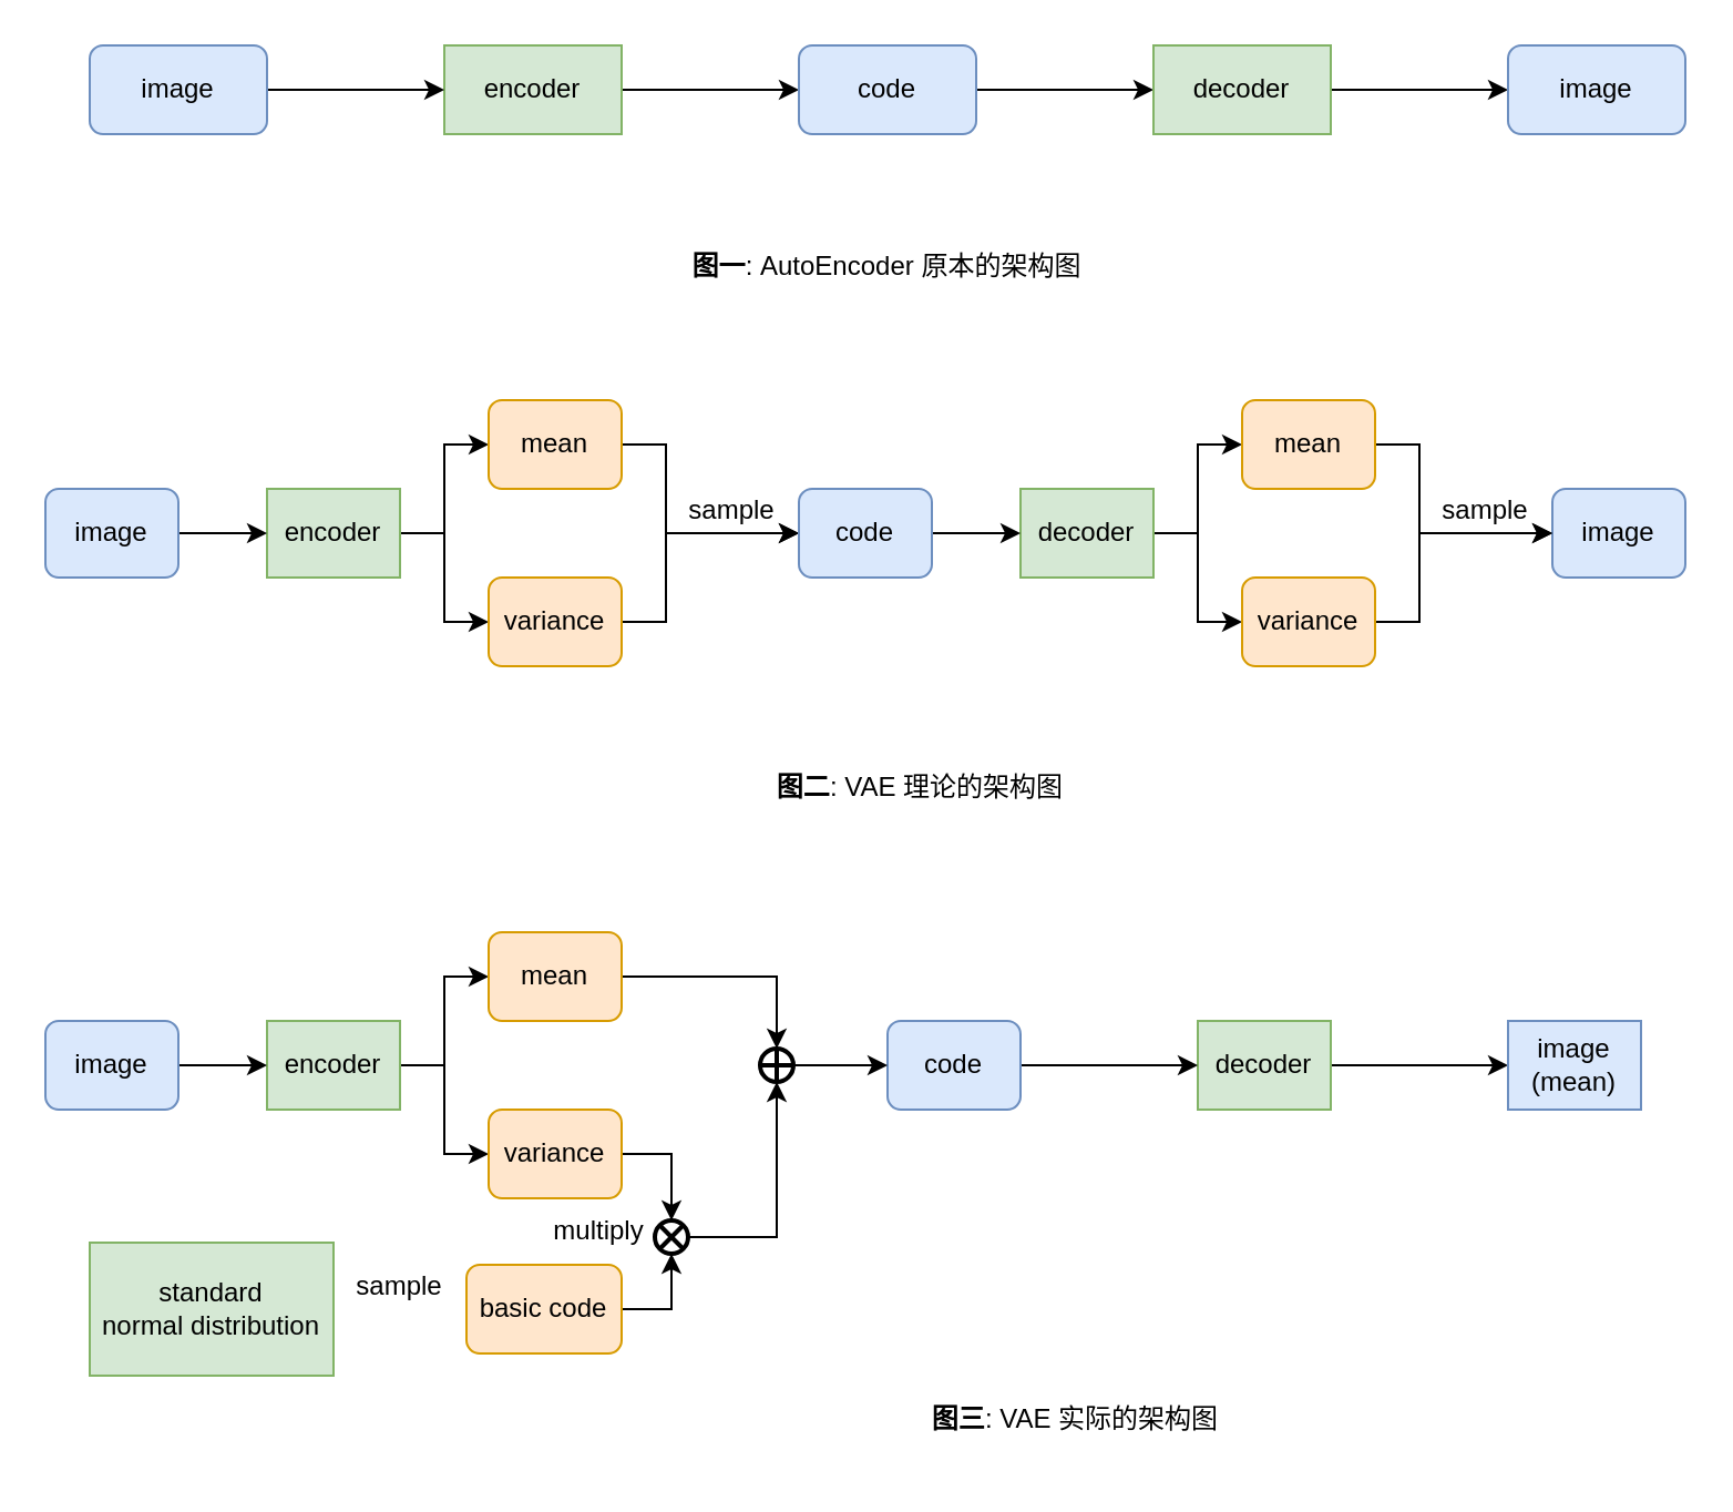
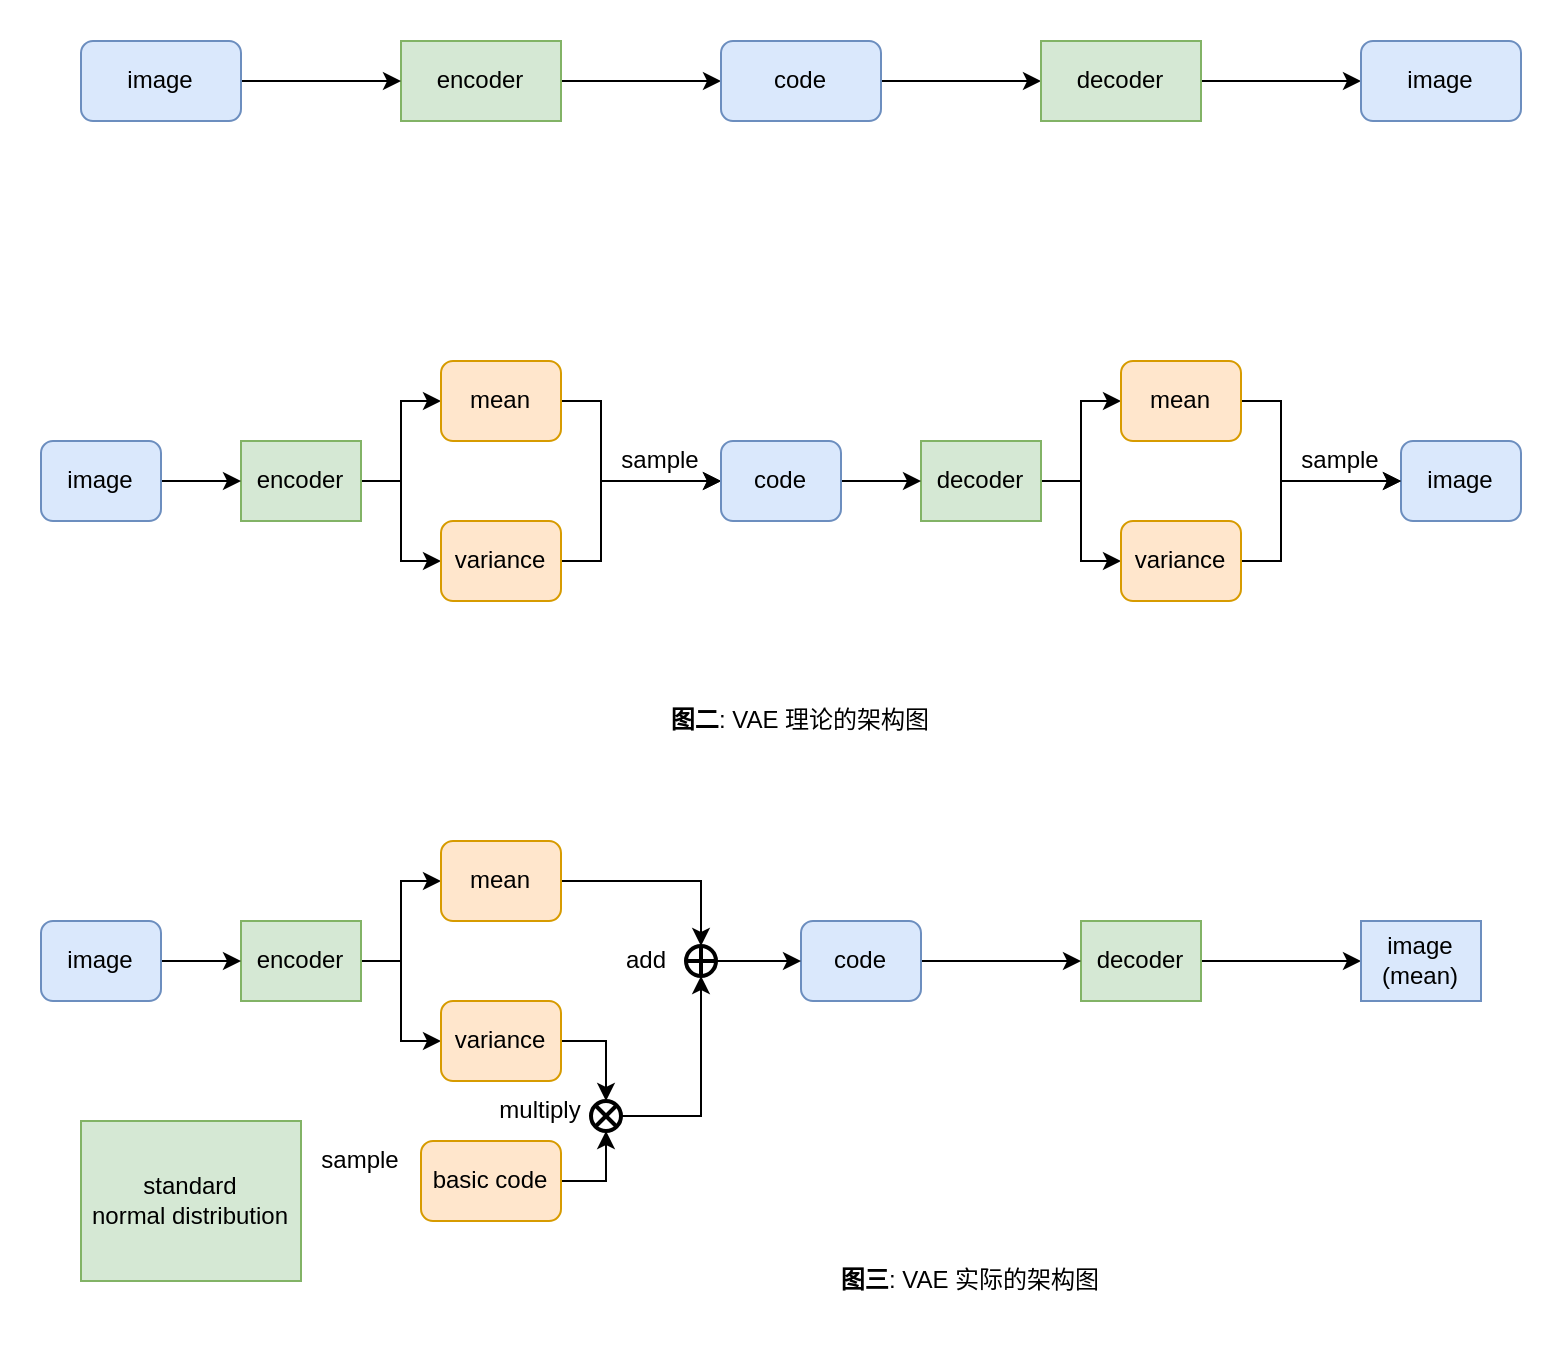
  <mxCell id="0" />
  <mxCell id="1" parent="0" />
  <mxCell id="2" style="edgeStyle=orthogonalEdgeStyle;rounded=0;orthogonalLoop=1;jettySize=auto;html=1;exitX=1;exitY=0.5;exitDx=0;exitDy=0;entryX=0;entryY=0.5;entryDx=0;entryDy=0;" edge="1" parent="1" source="3" target="7"><mxGeometry relative="1" as="geometry" /></mxCell>
  <mxCell id="3" value="encoder" style="rounded=0;whiteSpace=wrap;html=1;fillColor=#d5e8d4;strokeColor=#82b366;" vertex="1" parent="1"><mxGeometry x="200" y="20" width="80" height="40" as="geometry" /></mxCell>
  <mxCell id="4" style="edgeStyle=orthogonalEdgeStyle;rounded=0;orthogonalLoop=1;jettySize=auto;html=1;exitX=1;exitY=0.5;exitDx=0;exitDy=0;entryX=0;entryY=0.5;entryDx=0;entryDy=0;" edge="1" parent="1" source="5" target="3"><mxGeometry relative="1" as="geometry" /></mxCell>
  <mxCell id="5" value="image" style="rounded=1;whiteSpace=wrap;html=1;fillColor=#dae8fc;strokeColor=#6c8ebf;" vertex="1" parent="1"><mxGeometry x="40" y="20" width="80" height="40" as="geometry" /></mxCell>
  <mxCell id="6" style="edgeStyle=orthogonalEdgeStyle;rounded=0;orthogonalLoop=1;jettySize=auto;html=1;exitX=1;exitY=0.5;exitDx=0;exitDy=0;entryX=0;entryY=0.5;entryDx=0;entryDy=0;" edge="1" parent="1" source="7" target="9"><mxGeometry relative="1" as="geometry" /></mxCell>
  <mxCell id="7" value="code" style="rounded=1;whiteSpace=wrap;html=1;fillColor=#dae8fc;strokeColor=#6c8ebf;" vertex="1" parent="1"><mxGeometry x="360" y="20" width="80" height="40" as="geometry" /></mxCell>
  <mxCell id="8" style="edgeStyle=orthogonalEdgeStyle;rounded=0;orthogonalLoop=1;jettySize=auto;html=1;exitX=1;exitY=0.5;exitDx=0;exitDy=0;" edge="1" parent="1" source="9" target="10"><mxGeometry relative="1" as="geometry" /></mxCell>
  <mxCell id="9" value="decoder" style="rounded=0;whiteSpace=wrap;html=1;fillColor=#d5e8d4;strokeColor=#82b366;" vertex="1" parent="1"><mxGeometry x="520" y="20" width="80" height="40" as="geometry" /></mxCell>
  <mxCell id="10" value="image" style="rounded=1;whiteSpace=wrap;html=1;fillColor=#dae8fc;strokeColor=#6c8ebf;" vertex="1" parent="1"><mxGeometry x="680" y="20" width="80" height="40" as="geometry" /></mxCell>
  <mxCell id="11" style="edgeStyle=orthogonalEdgeStyle;rounded=0;orthogonalLoop=1;jettySize=auto;html=1;exitX=1;exitY=0.5;exitDx=0;exitDy=0;entryX=0;entryY=0.5;entryDx=0;entryDy=0;" edge="1" parent="1" source="13" target="17"><mxGeometry relative="1" as="geometry" /></mxCell>
  <mxCell id="12" style="edgeStyle=orthogonalEdgeStyle;rounded=0;orthogonalLoop=1;jettySize=auto;html=1;exitX=1;exitY=0.5;exitDx=0;exitDy=0;entryX=0;entryY=0.5;entryDx=0;entryDy=0;" edge="1" parent="1" source="13" target="23"><mxGeometry relative="1" as="geometry" /></mxCell>
  <mxCell id="13" value="encoder" style="rounded=0;whiteSpace=wrap;html=1;fillColor=#d5e8d4;strokeColor=#82b366;" vertex="1" parent="1"><mxGeometry x="120" y="220" width="60" height="40" as="geometry" /></mxCell>
  <mxCell id="14" style="edgeStyle=orthogonalEdgeStyle;rounded=0;orthogonalLoop=1;jettySize=auto;html=1;exitX=1;exitY=0.5;exitDx=0;exitDy=0;entryX=0;entryY=0.5;entryDx=0;entryDy=0;" edge="1" parent="1" source="15" target="13"><mxGeometry relative="1" as="geometry" /></mxCell>
  <mxCell id="15" value="image" style="rounded=1;whiteSpace=wrap;html=1;fillColor=#dae8fc;strokeColor=#6c8ebf;" vertex="1" parent="1"><mxGeometry x="20" y="220" width="60" height="40" as="geometry" /></mxCell>
  <mxCell id="16" style="edgeStyle=orthogonalEdgeStyle;rounded=0;orthogonalLoop=1;jettySize=auto;html=1;exitX=1;exitY=0.5;exitDx=0;exitDy=0;entryX=0;entryY=0.5;entryDx=0;entryDy=0;" edge="1" parent="1" source="17" target="25"><mxGeometry relative="1" as="geometry"><Array as="points"><mxPoint x="300" y="200" /><mxPoint x="300" y="240" /></Array></mxGeometry></mxCell>
  <mxCell id="17" value="mean" style="rounded=1;whiteSpace=wrap;html=1;fillColor=#ffe6cc;strokeColor=#d79b00;" vertex="1" parent="1"><mxGeometry x="220" y="180" width="60" height="40" as="geometry" /></mxCell>
  <mxCell id="18" style="edgeStyle=orthogonalEdgeStyle;rounded=0;orthogonalLoop=1;jettySize=auto;html=1;exitX=1;exitY=0.5;exitDx=0;exitDy=0;entryX=0;entryY=0.5;entryDx=0;entryDy=0;" edge="1" parent="1" source="20" target="27"><mxGeometry relative="1" as="geometry" /></mxCell>
  <mxCell id="19" style="edgeStyle=orthogonalEdgeStyle;rounded=0;orthogonalLoop=1;jettySize=auto;html=1;exitX=1;exitY=0.5;exitDx=0;exitDy=0;entryX=0;entryY=0.5;entryDx=0;entryDy=0;" edge="1" parent="1" source="20" target="29"><mxGeometry relative="1" as="geometry" /></mxCell>
  <mxCell id="20" value="decoder" style="rounded=0;whiteSpace=wrap;html=1;fillColor=#d5e8d4;strokeColor=#82b366;" vertex="1" parent="1"><mxGeometry x="460" y="220" width="60" height="40" as="geometry" /></mxCell>
  <mxCell id="21" value="image" style="rounded=1;whiteSpace=wrap;html=1;fillColor=#dae8fc;strokeColor=#6c8ebf;" vertex="1" parent="1"><mxGeometry x="700" y="220" width="60" height="40" as="geometry" /></mxCell>
  <mxCell id="22" style="edgeStyle=orthogonalEdgeStyle;rounded=0;orthogonalLoop=1;jettySize=auto;html=1;exitX=1;exitY=0.5;exitDx=0;exitDy=0;entryX=0;entryY=0.5;entryDx=0;entryDy=0;" edge="1" parent="1" source="23" target="25"><mxGeometry relative="1" as="geometry"><Array as="points"><mxPoint x="300" y="280" /><mxPoint x="300" y="240" /></Array></mxGeometry></mxCell>
  <mxCell id="23" value="variance" style="rounded=1;whiteSpace=wrap;html=1;fillColor=#ffe6cc;strokeColor=#d79b00;" vertex="1" parent="1"><mxGeometry x="220" y="260" width="60" height="40" as="geometry" /></mxCell>
  <mxCell id="24" style="edgeStyle=orthogonalEdgeStyle;rounded=0;orthogonalLoop=1;jettySize=auto;html=1;exitX=1;exitY=0.5;exitDx=0;exitDy=0;entryX=0;entryY=0.5;entryDx=0;entryDy=0;" edge="1" parent="1" source="25" target="20"><mxGeometry relative="1" as="geometry" /></mxCell>
  <mxCell id="25" value="code" style="rounded=1;whiteSpace=wrap;html=1;fillColor=#dae8fc;strokeColor=#6c8ebf;" vertex="1" parent="1"><mxGeometry x="360" y="220" width="60" height="40" as="geometry" /></mxCell>
  <mxCell id="26" style="edgeStyle=orthogonalEdgeStyle;rounded=0;orthogonalLoop=1;jettySize=auto;html=1;exitX=1;exitY=0.5;exitDx=0;exitDy=0;entryX=0;entryY=0.5;entryDx=0;entryDy=0;" edge="1" parent="1" source="27" target="21"><mxGeometry relative="1" as="geometry"><Array as="points"><mxPoint x="640" y="200" /><mxPoint x="640" y="240" /></Array></mxGeometry></mxCell>
  <mxCell id="27" value="mean" style="rounded=1;whiteSpace=wrap;html=1;fillColor=#ffe6cc;strokeColor=#d79b00;" vertex="1" parent="1"><mxGeometry x="560" y="180" width="60" height="40" as="geometry" /></mxCell>
  <mxCell id="28" style="edgeStyle=orthogonalEdgeStyle;rounded=0;orthogonalLoop=1;jettySize=auto;html=1;exitX=1;exitY=0.5;exitDx=0;exitDy=0;entryX=0;entryY=0.5;entryDx=0;entryDy=0;" edge="1" parent="1" source="29" target="21"><mxGeometry relative="1" as="geometry"><Array as="points"><mxPoint x="640" y="280" /><mxPoint x="640" y="240" /></Array></mxGeometry></mxCell>
  <mxCell id="29" value="variance" style="rounded=1;whiteSpace=wrap;html=1;fillColor=#ffe6cc;strokeColor=#d79b00;" vertex="1" parent="1"><mxGeometry x="560" y="260" width="60" height="40" as="geometry" /></mxCell>
  <mxCell id="30" value="sample" style="text;html=1;strokeColor=none;fillColor=none;align=center;verticalAlign=middle;whiteSpace=wrap;rounded=0;" vertex="1" parent="1"><mxGeometry x="310" y="220" width="40" height="20" as="geometry" /></mxCell>
  <mxCell id="31" value="sample" style="text;html=1;strokeColor=none;fillColor=none;align=center;verticalAlign=middle;whiteSpace=wrap;rounded=0;" vertex="1" parent="1"><mxGeometry x="650" y="220" width="40" height="20" as="geometry" /></mxCell>
  <mxCell id="32" style="edgeStyle=orthogonalEdgeStyle;rounded=0;orthogonalLoop=1;jettySize=auto;html=1;exitX=1;exitY=0.5;exitDx=0;exitDy=0;entryX=0;entryY=0.5;entryDx=0;entryDy=0;" edge="1" parent="1" source="34" target="38"><mxGeometry relative="1" as="geometry" /></mxCell>
  <mxCell id="33" style="edgeStyle=orthogonalEdgeStyle;rounded=0;orthogonalLoop=1;jettySize=auto;html=1;exitX=1;exitY=0.5;exitDx=0;exitDy=0;entryX=0;entryY=0.5;entryDx=0;entryDy=0;" edge="1" parent="1" source="34" target="42"><mxGeometry relative="1" as="geometry" /></mxCell>
  <mxCell id="34" value="encoder" style="rounded=0;whiteSpace=wrap;html=1;fillColor=#d5e8d4;strokeColor=#82b366;" vertex="1" parent="1"><mxGeometry x="120" y="460" width="60" height="40" as="geometry" /></mxCell>
  <mxCell id="35" style="edgeStyle=orthogonalEdgeStyle;rounded=0;orthogonalLoop=1;jettySize=auto;html=1;exitX=1;exitY=0.5;exitDx=0;exitDy=0;entryX=0;entryY=0.5;entryDx=0;entryDy=0;" edge="1" parent="1" source="36" target="34"><mxGeometry relative="1" as="geometry" /></mxCell>
  <mxCell id="36" value="image" style="rounded=1;whiteSpace=wrap;html=1;fillColor=#dae8fc;strokeColor=#6c8ebf;" vertex="1" parent="1"><mxGeometry x="20" y="460" width="60" height="40" as="geometry" /></mxCell>
  <mxCell id="37" style="edgeStyle=orthogonalEdgeStyle;rounded=0;orthogonalLoop=1;jettySize=auto;html=1;exitX=1;exitY=0.5;exitDx=0;exitDy=0;entryX=0.5;entryY=0;entryDx=0;entryDy=0;entryPerimeter=0;" edge="1" parent="1" source="38" target="53"><mxGeometry relative="1" as="geometry" /></mxCell>
  <mxCell id="38" value="mean" style="rounded=1;whiteSpace=wrap;html=1;fillColor=#ffe6cc;strokeColor=#d79b00;" vertex="1" parent="1"><mxGeometry x="220" y="420" width="60" height="40" as="geometry" /></mxCell>
  <mxCell id="39" style="edgeStyle=orthogonalEdgeStyle;rounded=0;orthogonalLoop=1;jettySize=auto;html=1;exitX=1;exitY=0.5;exitDx=0;exitDy=0;entryX=0;entryY=0.5;entryDx=0;entryDy=0;" edge="1" parent="1" source="40" target="45"><mxGeometry relative="1" as="geometry" /></mxCell>
  <mxCell id="40" value="decoder" style="rounded=0;whiteSpace=wrap;html=1;fillColor=#d5e8d4;strokeColor=#82b366;" vertex="1" parent="1"><mxGeometry x="540" y="460" width="60" height="40" as="geometry" /></mxCell>
  <mxCell id="41" style="edgeStyle=orthogonalEdgeStyle;rounded=0;orthogonalLoop=1;jettySize=auto;html=1;exitX=1;exitY=0.5;exitDx=0;exitDy=0;entryX=0.5;entryY=0;entryDx=0;entryDy=0;entryPerimeter=0;" edge="1" parent="1" source="42" target="51"><mxGeometry relative="1" as="geometry" /></mxCell>
  <mxCell id="42" value="variance" style="rounded=1;whiteSpace=wrap;html=1;fillColor=#ffe6cc;strokeColor=#d79b00;" vertex="1" parent="1"><mxGeometry x="220" y="500" width="60" height="40" as="geometry" /></mxCell>
  <mxCell id="43" style="edgeStyle=orthogonalEdgeStyle;rounded=0;orthogonalLoop=1;jettySize=auto;html=1;exitX=1;exitY=0.5;exitDx=0;exitDy=0;entryX=0;entryY=0.5;entryDx=0;entryDy=0;" edge="1" parent="1" source="44" target="40"><mxGeometry relative="1" as="geometry" /></mxCell>
  <mxCell id="44" value="code" style="rounded=1;whiteSpace=wrap;html=1;fillColor=#dae8fc;strokeColor=#6c8ebf;" vertex="1" parent="1"><mxGeometry x="400" y="460" width="60" height="40" as="geometry" /></mxCell>
  <mxCell id="45" value="image&lt;br&gt;(mean)" style="whiteSpace=wrap;html=1;fillColor=#dae8fc;strokeColor=#6c8ebf;rounded=0;" vertex="1" parent="1"><mxGeometry x="680" y="460" width="60" height="40" as="geometry" /></mxCell>
- <mxCell id="46" value="standard&lt;br&gt;normal distribution" style="rounded=0;whiteSpace=wrap;html=1;fillColor=#d5e8d4;strokeColor=#82b366;" vertex="1" parent="1"><mxGeometry x="40" y="560" width="110" height="60" as="geometry" /></mxCell>
+ <mxCell id="46" value="standard&lt;br&gt;normal distribution" style="rounded=0;whiteSpace=wrap;html=1;fillColor=#d5e8d4;strokeColor=#82b366;" vertex="1" parent="1"><mxGeometry x="40" y="560" width="110" height="80" as="geometry" /></mxCell>
  <mxCell id="47" style="edgeStyle=orthogonalEdgeStyle;rounded=0;orthogonalLoop=1;jettySize=auto;html=1;exitX=1;exitY=0.5;exitDx=0;exitDy=0;entryX=0.5;entryY=1;entryDx=0;entryDy=0;entryPerimeter=0;" edge="1" parent="1" source="48" target="51"><mxGeometry relative="1" as="geometry" /></mxCell>
  <mxCell id="48" value="basic code" style="rounded=1;whiteSpace=wrap;html=1;fillColor=#ffe6cc;strokeColor=#d79b00;" vertex="1" parent="1"><mxGeometry x="210" y="570" width="70" height="40" as="geometry" /></mxCell>
  <mxCell id="49" value="sample" style="text;html=1;strokeColor=none;fillColor=none;align=center;verticalAlign=middle;whiteSpace=wrap;rounded=0;" vertex="1" parent="1"><mxGeometry x="160" y="570" width="40" height="20" as="geometry" /></mxCell>
  <mxCell id="50" style="edgeStyle=orthogonalEdgeStyle;rounded=0;orthogonalLoop=1;jettySize=auto;html=1;exitX=1;exitY=0.5;exitDx=0;exitDy=0;exitPerimeter=0;entryX=0.5;entryY=1;entryDx=0;entryDy=0;entryPerimeter=0;" edge="1" parent="1" source="51" target="53"><mxGeometry relative="1" as="geometry" /></mxCell>
  <mxCell id="51" value="" style="verticalLabelPosition=bottom;verticalAlign=top;html=1;strokeWidth=2;shape=mxgraph.flowchart.or;" vertex="1" parent="1"><mxGeometry x="295" y="550" width="15" height="15" as="geometry" /></mxCell>
  <mxCell id="52" style="edgeStyle=orthogonalEdgeStyle;rounded=0;orthogonalLoop=1;jettySize=auto;html=1;exitX=1;exitY=0.5;exitDx=0;exitDy=0;exitPerimeter=0;entryX=0;entryY=0.5;entryDx=0;entryDy=0;" edge="1" parent="1" source="53" target="44"><mxGeometry relative="1" as="geometry" /></mxCell>
  <mxCell id="53" value="" style="verticalLabelPosition=bottom;verticalAlign=top;html=1;strokeWidth=2;shape=mxgraph.flowchart.summing_function;" vertex="1" parent="1"><mxGeometry x="342.5" y="472.5" width="15" height="15" as="geometry" /></mxCell>
  <mxCell id="54" value="multiply" style="text;html=1;strokeColor=none;fillColor=none;align=center;verticalAlign=middle;whiteSpace=wrap;rounded=0;" vertex="1" parent="1"><mxGeometry x="250" y="545" width="40" height="20" as="geometry" /></mxCell>
- <mxCell id="56" value="&lt;b&gt;图一&lt;/b&gt;: AutoEncoder 原本的架构图" style="text;html=1;strokeColor=none;fillColor=none;align=center;verticalAlign=middle;whiteSpace=wrap;rounded=0;" vertex="1" parent="1"><mxGeometry x="280" y="100" width="240" height="40" as="geometry" /></mxCell>
- <mxCell id="57" value="&lt;b&gt;图二&lt;/b&gt;: VAE 理论的架构图" style="text;html=1;strokeColor=none;fillColor=none;align=center;verticalAlign=middle;whiteSpace=wrap;rounded=0;" vertex="1" parent="1"><mxGeometry x="295" y="335" width="240" height="40" as="geometry" /></mxCell>
+ <mxCell id="55" value="add" style="text;html=1;strokeColor=none;fillColor=none;align=center;verticalAlign=middle;whiteSpace=wrap;rounded=0;" vertex="1" parent="1"><mxGeometry x="302.5" y="470" width="40" height="20" as="geometry" /></mxCell>
+ <mxCell id="57" value="&lt;b&gt;图二&lt;/b&gt;: VAE 理论的架构图" style="text;html=1;strokeColor=none;fillColor=none;align=center;verticalAlign=middle;whiteSpace=wrap;rounded=0;" vertex="1" parent="1"><mxGeometry x="280" y="340" width="240" height="40" as="geometry" /></mxCell>
  <mxCell id="58" value="&lt;b&gt;图三&lt;/b&gt;: VAE 实际的架构图" style="text;html=1;strokeColor=none;fillColor=none;align=center;verticalAlign=middle;whiteSpace=wrap;rounded=0;" vertex="1" parent="1"><mxGeometry x="365" y="620" width="240" height="40" as="geometry" /></mxCell>
